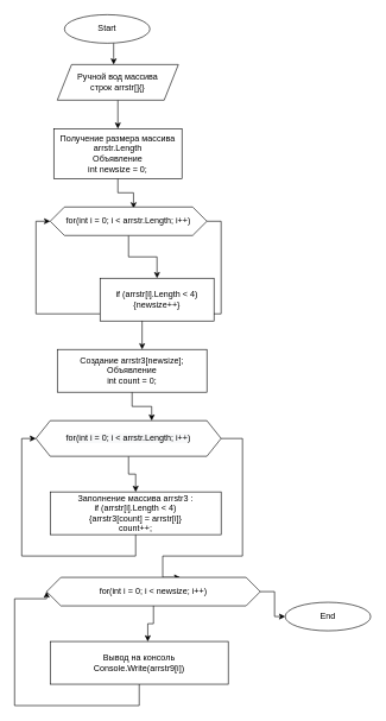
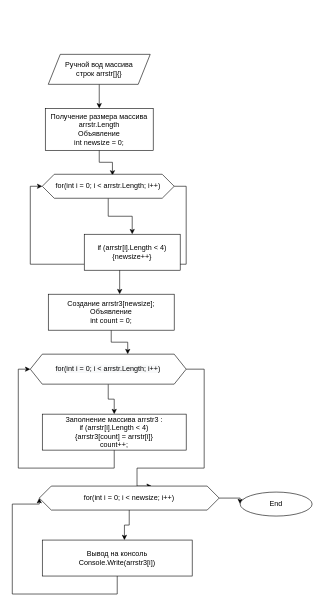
  <mxCell id="0" />
  <mxCell id="1" parent="0" />
- <mxCell id="2" style="edgeStyle=orthogonalEdgeStyle;rounded=0;orthogonalLoop=1;jettySize=auto;html=1;entryX=0.465;entryY=0;entryDx=0;entryDy=0;entryPerimeter=0;" edge="1" parent="1" source="3" target="5"><mxGeometry relative="1" as="geometry"><Array as="points"><mxPoint x="160" y="80" /></Array></mxGeometry></mxCell>
- <mxCell id="3" value="Start" style="ellipse;whiteSpace=wrap;html=1;" parent="1" vertex="1"><mxGeometry x="90" y="20" width="120" height="40" as="geometry" /></mxCell>
  <mxCell id="4" style="edgeStyle=orthogonalEdgeStyle;rounded=0;orthogonalLoop=1;jettySize=auto;html=1;exitX=0.5;exitY=1;exitDx=0;exitDy=0;entryX=0.5;entryY=0;entryDx=0;entryDy=0;" edge="1" parent="1" source="5" target="7"><mxGeometry relative="1" as="geometry" /></mxCell>
  <mxCell id="5" value="Ручной вод массива&lt;br&gt;строк&amp;nbsp;arrstr[]{}" style="shape=parallelogram;perimeter=parallelogramPerimeter;whiteSpace=wrap;html=1;fixedSize=1;" parent="1" vertex="1"><mxGeometry x="80" y="90" width="170" height="50" as="geometry" /></mxCell>
  <mxCell id="6" style="edgeStyle=orthogonalEdgeStyle;rounded=0;orthogonalLoop=1;jettySize=auto;html=1;entryX=0.532;entryY=0.05;entryDx=0;entryDy=0;entryPerimeter=0;" edge="1" parent="1" source="7" target="10"><mxGeometry relative="1" as="geometry" /></mxCell>
  <mxCell id="7" value="Получение размера массива arrstr.Length&lt;br&gt;Объявление&lt;br&gt;int newsize = 0;" style="rounded=0;whiteSpace=wrap;html=1;" vertex="1" parent="1"><mxGeometry x="75" y="180" width="180" height="70" as="geometry" /></mxCell>
  <mxCell id="8" style="edgeStyle=orthogonalEdgeStyle;rounded=0;orthogonalLoop=1;jettySize=auto;html=1;exitX=1;exitY=0.5;exitDx=0;exitDy=0;entryX=0.567;entryY=0;entryDx=0;entryDy=0;entryPerimeter=0;" edge="1" parent="1" source="10" target="14"><mxGeometry relative="1" as="geometry"><mxPoint x="270" y="410" as="targetPoint" /><Array as="points"><mxPoint x="310" y="310" /><mxPoint x="310" y="440" /><mxPoint x="199" y="440" /></Array></mxGeometry></mxCell>
  <mxCell id="9" style="edgeStyle=orthogonalEdgeStyle;rounded=0;orthogonalLoop=1;jettySize=auto;html=1;entryX=0.5;entryY=0;entryDx=0;entryDy=0;" edge="1" parent="1" source="10" target="12"><mxGeometry relative="1" as="geometry" /></mxCell>
  <mxCell id="10" value="for(int i = 0; i &amp;lt; arrstr.Length; i++)" style="shape=hexagon;perimeter=hexagonPerimeter2;whiteSpace=wrap;html=1;fixedSize=1;" vertex="1" parent="1"><mxGeometry x="70" y="290" width="220" height="40" as="geometry" /></mxCell>
  <mxCell id="11" style="edgeStyle=orthogonalEdgeStyle;rounded=0;orthogonalLoop=1;jettySize=auto;html=1;entryX=0;entryY=0.5;entryDx=0;entryDy=0;" edge="1" parent="1" source="12" target="10"><mxGeometry relative="1" as="geometry"><Array as="points"><mxPoint x="180" y="440" /><mxPoint x="50" y="440" /><mxPoint x="50" y="310" /></Array></mxGeometry></mxCell>
  <mxCell id="12" value="if (arrstr[i].Length &amp;lt; 4)&lt;br&gt;{newsize++}" style="rounded=0;whiteSpace=wrap;html=1;" vertex="1" parent="1"><mxGeometry x="140" y="390" width="160" height="60" as="geometry" /></mxCell>
  <mxCell id="13" style="edgeStyle=orthogonalEdgeStyle;rounded=0;orthogonalLoop=1;jettySize=auto;html=1;entryX=0.625;entryY=0;entryDx=0;entryDy=0;" edge="1" parent="1" source="14" target="17"><mxGeometry relative="1" as="geometry" /></mxCell>
  <mxCell id="14" value="Создание arrstr3[newsize];&lt;br&gt;Объявление&lt;br&gt;int count = 0;" style="rounded=0;whiteSpace=wrap;html=1;" vertex="1" parent="1"><mxGeometry x="80" y="490" width="210" height="60" as="geometry" /></mxCell>
  <mxCell id="15" style="edgeStyle=orthogonalEdgeStyle;rounded=0;orthogonalLoop=1;jettySize=auto;html=1;" edge="1" parent="1" source="17" target="19"><mxGeometry relative="1" as="geometry" /></mxCell>
  <mxCell id="16" style="edgeStyle=orthogonalEdgeStyle;rounded=0;orthogonalLoop=1;jettySize=auto;html=1;entryX=0.625;entryY=0;entryDx=0;entryDy=0;" edge="1" parent="1" source="17" target="22"><mxGeometry relative="1" as="geometry"><Array as="points"><mxPoint x="340" y="615" /><mxPoint x="340" y="780" /><mxPoint x="228" y="780" /></Array></mxGeometry></mxCell>
  <mxCell id="17" value="&lt;span style=&quot;color: rgb(0, 0, 0); font-family: Helvetica; font-size: 12px; font-style: normal; font-variant-ligatures: normal; font-variant-caps: normal; font-weight: 400; letter-spacing: normal; orphans: 2; text-align: center; text-indent: 0px; text-transform: none; widows: 2; word-spacing: 0px; -webkit-text-stroke-width: 0px; background-color: rgb(248, 249, 250); text-decoration-thickness: initial; text-decoration-style: initial; text-decoration-color: initial; float: none; display: inline !important;&quot;&gt;for(int i = 0; i &amp;lt; arrstr.Length; i++)&lt;/span&gt;" style="shape=hexagon;perimeter=hexagonPerimeter2;whiteSpace=wrap;html=1;fixedSize=1;" vertex="1" parent="1"><mxGeometry x="50" y="590" width="260" height="50" as="geometry" /></mxCell>
  <mxCell id="18" style="edgeStyle=orthogonalEdgeStyle;rounded=0;orthogonalLoop=1;jettySize=auto;html=1;entryX=0;entryY=0.5;entryDx=0;entryDy=0;" edge="1" parent="1" source="19" target="17"><mxGeometry relative="1" as="geometry"><Array as="points"><mxPoint x="190" y="780" /><mxPoint x="30" y="780" /><mxPoint x="30" y="615" /></Array></mxGeometry></mxCell>
  <mxCell id="19" value="Заполнение массива arrstr3 :&lt;br&gt;if (arrstr[i].Length &amp;lt; 4)&lt;br&gt;{arrstr3[count] = arrstr[i]}&lt;br&gt;count++;" style="rounded=0;whiteSpace=wrap;html=1;" vertex="1" parent="1"><mxGeometry x="70" y="690" width="240" height="60" as="geometry" /></mxCell>
  <mxCell id="20" style="edgeStyle=orthogonalEdgeStyle;rounded=0;orthogonalLoop=1;jettySize=auto;html=1;entryX=0.548;entryY=0;entryDx=0;entryDy=0;entryPerimeter=0;" edge="1" parent="1" source="22" target="24"><mxGeometry relative="1" as="geometry" /></mxCell>
  <mxCell id="21" style="edgeStyle=orthogonalEdgeStyle;rounded=0;orthogonalLoop=1;jettySize=auto;html=1;exitX=1;exitY=0.5;exitDx=0;exitDy=0;entryX=0;entryY=0.5;entryDx=0;entryDy=0;" edge="1" parent="1" source="22" target="25"><mxGeometry relative="1" as="geometry" /></mxCell>
  <mxCell id="22" value="for(int i = 0; i &amp;lt; newsize; i++)" style="shape=hexagon;perimeter=hexagonPerimeter2;whiteSpace=wrap;html=1;fixedSize=1;" vertex="1" parent="1"><mxGeometry x="65" y="810" width="300" height="40" as="geometry" /></mxCell>
  <mxCell id="23" style="edgeStyle=orthogonalEdgeStyle;rounded=0;orthogonalLoop=1;jettySize=auto;html=1;entryX=0;entryY=0.5;entryDx=0;entryDy=0;" edge="1" parent="1" source="24" target="22"><mxGeometry relative="1" as="geometry"><Array as="points"><mxPoint x="195" y="990" /><mxPoint x="20" y="990" /><mxPoint x="20" y="840" /></Array></mxGeometry></mxCell>
- <mxCell id="24" value="Вывод на консоль&lt;br&gt;Console.Write(arrstr9[i])" style="rounded=0;whiteSpace=wrap;html=1;" vertex="1" parent="1"><mxGeometry x="70" y="900" width="250" height="60" as="geometry" /></mxCell>
- <mxCell id="25" value="End" style="ellipse;whiteSpace=wrap;html=1;" vertex="1" parent="1"><mxGeometry x="400" y="845" width="120" height="40" as="geometry" /></mxCell>
+ <mxCell id="24" value="Вывод на консоль&lt;br&gt;Console.Write(arrstr3[i])" style="rounded=0;whiteSpace=wrap;html=1;" vertex="1" parent="1"><mxGeometry x="70" y="900" width="250" height="60" as="geometry" /></mxCell>
+ <mxCell id="25" value="End" style="ellipse;whiteSpace=wrap;html=1;" vertex="1" parent="1"><mxGeometry x="400" y="820" width="120" height="40" as="geometry" /></mxCell>
